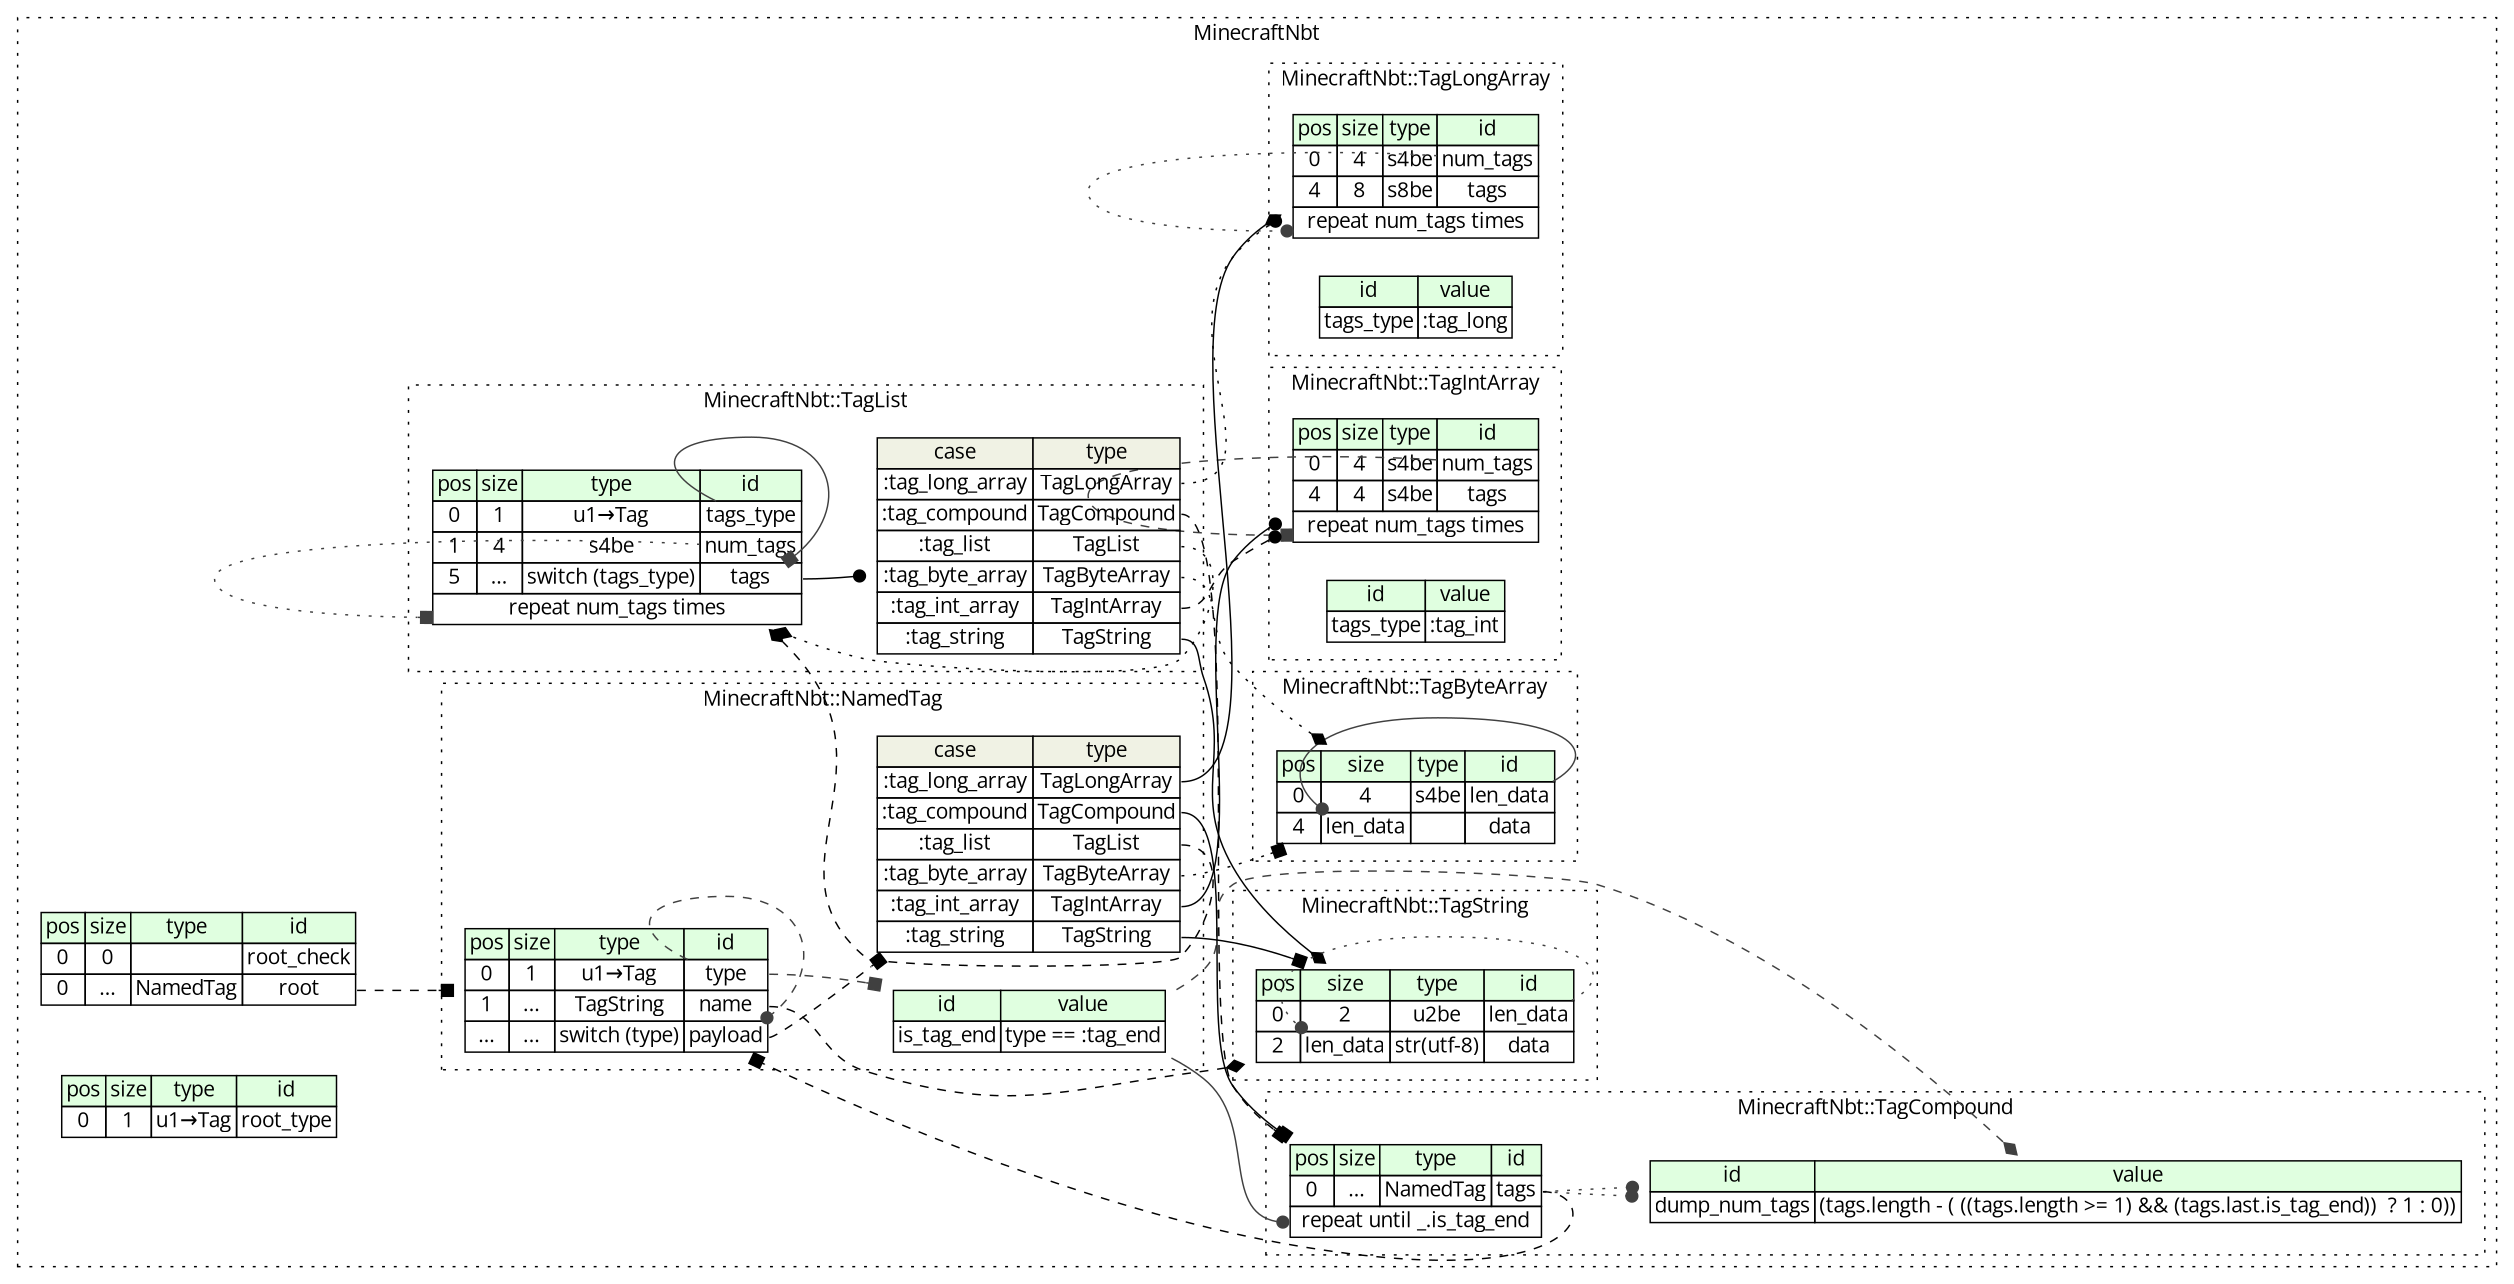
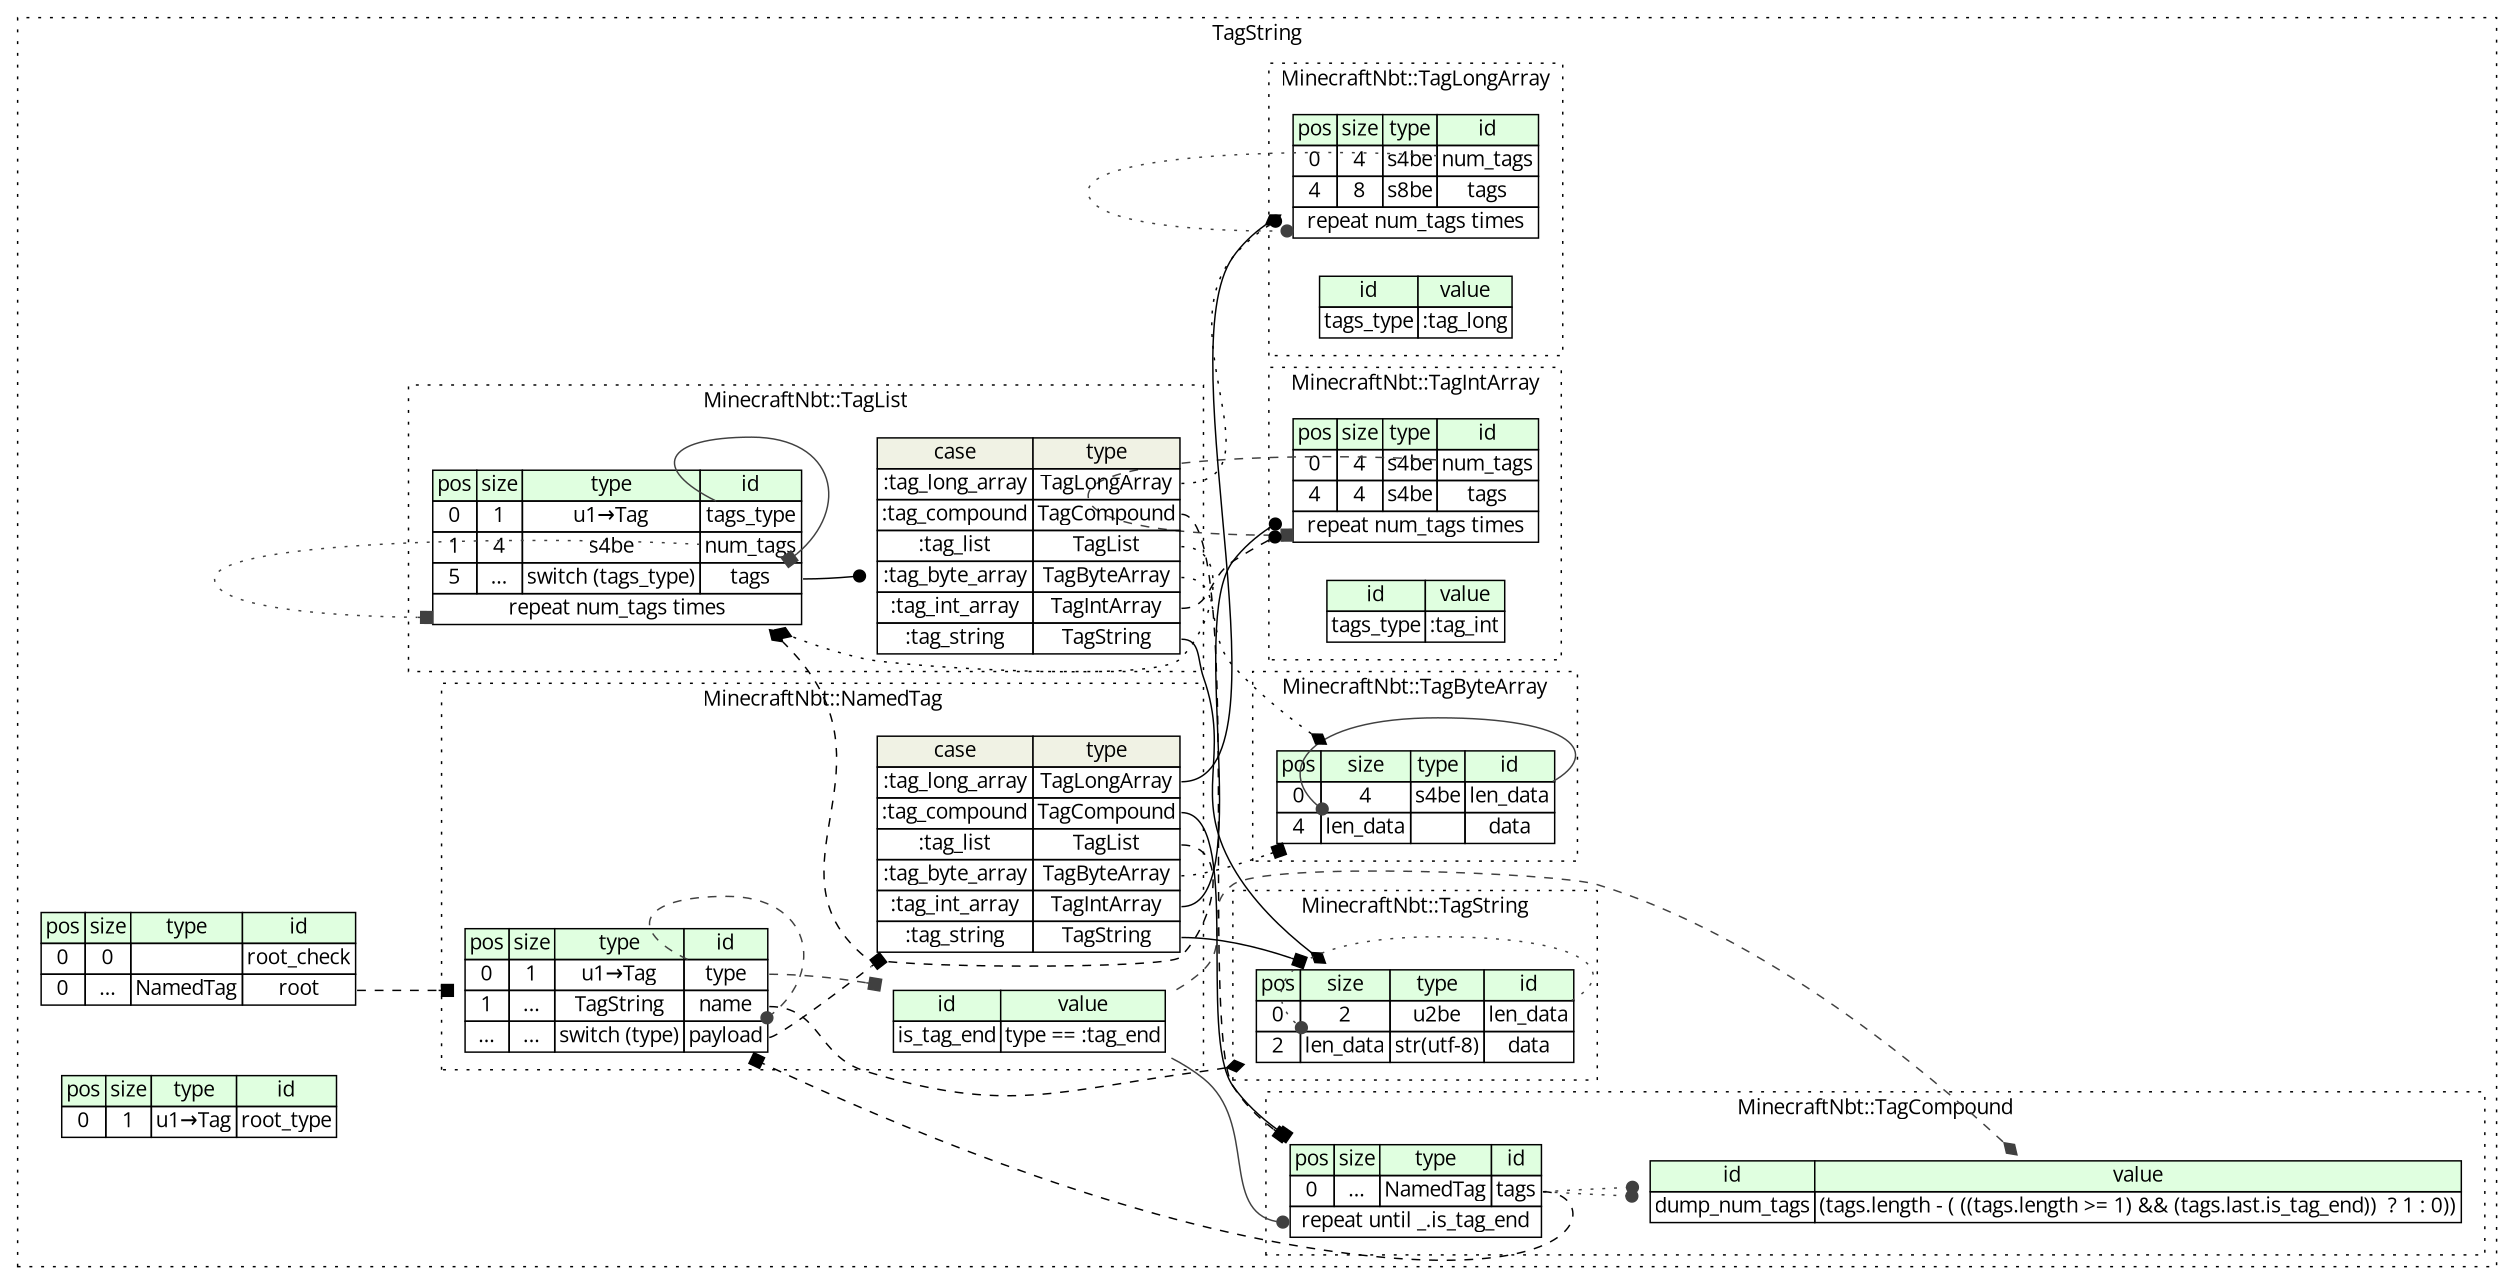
  digraph {
    rankdir=LR
    fontname="Open Sans"
    node [shape=plaintext fontname="Open Sans"]
    edge [tailport=tags_type style=dashed arrowhead=dot fontname="Open Sans"]
    n1 [label=<<TABLE BORDER="0" CELLBORDER="1" CELLSPACING="0"> 				<TR><TD BGCOLOR="#E0FFE0">pos</TD><TD BGCOLOR="#E0FFE0">size</TD><TD BGCOLOR="#E0FFE0">type</TD><TD BGCOLOR="#E0FFE0">id</TD></TR> 				<TR><TD PORT="num_tags_pos">0</TD><TD PORT="num_tags_size">4</TD><TD>s4be</TD><TD PORT="num_tags_type">num_tags</TD></TR> 				<TR><TD PORT="tags_pos">4</TD><TD PORT="tags_size">8</TD><TD>s8be</TD><TD PORT="tags_type">tags</TD></TR> 				<TR><TD COLSPAN="4" PORT="tags__repeat">repeat num_tags times</TD></TR> 			</TABLE>>]
    n2 [label=<<TABLE BORDER="0" CELLBORDER="1" CELLSPACING="0"> 				<TR><TD BGCOLOR="#E0FFE0">id</TD><TD BGCOLOR="#E0FFE0">value</TD></TR> 				<TR><TD>tags_type</TD><TD>:tag_long</TD></TR> 			</TABLE>>]
    n3 [label=<<TABLE BORDER="0" CELLBORDER="1" CELLSPACING="0"> 				<TR><TD BGCOLOR="#E0FFE0">pos</TD><TD BGCOLOR="#E0FFE0">size</TD><TD BGCOLOR="#E0FFE0">type</TD><TD BGCOLOR="#E0FFE0">id</TD></TR> 				<TR><TD PORT="len_data_pos">0</TD><TD PORT="len_data_size">4</TD><TD>s4be</TD><TD PORT="len_data_type">len_data</TD></TR> 				<TR><TD PORT="data_pos">4</TD><TD PORT="data_size">len_data</TD><TD></TD><TD PORT="data_type">data</TD></TR> 			</TABLE>>]
    n4 [label=<<TABLE BORDER="0" CELLBORDER="1" CELLSPACING="0"> 				<TR><TD BGCOLOR="#E0FFE0">pos</TD><TD BGCOLOR="#E0FFE0">size</TD><TD BGCOLOR="#E0FFE0">type</TD><TD BGCOLOR="#E0FFE0">id</TD></TR> 				<TR><TD PORT="num_tags_pos">0</TD><TD PORT="num_tags_size">4</TD><TD>s4be</TD><TD PORT="num_tags_type">num_tags</TD></TR> 				<TR><TD PORT="tags_pos">4</TD><TD PORT="tags_size">4</TD><TD>s4be</TD><TD PORT="tags_type">tags</TD></TR> 				<TR><TD COLSPAN="4" PORT="tags__repeat">repeat num_tags times</TD></TR> 			</TABLE>>]
    n5 [label=<<TABLE BORDER="0" CELLBORDER="1" CELLSPACING="0"> 				<TR><TD BGCOLOR="#E0FFE0">id</TD><TD BGCOLOR="#E0FFE0">value</TD></TR> 				<TR><TD>tags_type</TD><TD>:tag_int</TD></TR> 			</TABLE>>]
    n6 [label=<<TABLE BORDER="0" CELLBORDER="1" CELLSPACING="0"> 				<TR><TD BGCOLOR="#E0FFE0">pos</TD><TD BGCOLOR="#E0FFE0">size</TD><TD BGCOLOR="#E0FFE0">type</TD><TD BGCOLOR="#E0FFE0">id</TD></TR> 				<TR><TD PORT="tags_type_pos">0</TD><TD PORT="tags_type_size">1</TD><TD>u1→Tag</TD><TD PORT="tags_type_type">tags_type</TD></TR> 				<TR><TD PORT="num_tags_pos">1</TD><TD PORT="num_tags_size">4</TD><TD>s4be</TD><TD PORT="num_tags_type">num_tags</TD></TR> 				<TR><TD PORT="tags_pos">5</TD><TD PORT="tags_size">...</TD><TD>switch (tags_type)</TD><TD PORT="tags_type">tags</TD></TR> 				<TR><TD COLSPAN="4" PORT="tags__repeat">repeat num_tags times</TD></TR> 			</TABLE>>]
    n7 [label=<<TABLE BORDER="0" CELLBORDER="1" CELLSPACING="0"> 	<TR><TD BGCOLOR="#F0F2E4">case</TD><TD BGCOLOR="#F0F2E4">type</TD></TR> 	<TR><TD>:tag_long_array</TD><TD PORT="case0">TagLongArray</TD></TR> 	<TR><TD>:tag_compound</TD><TD PORT="case1">TagCompound</TD></TR> 	<TR><TD>:tag_list</TD><TD PORT="case2">TagList</TD></TR> 	<TR><TD>:tag_byte_array</TD><TD PORT="case3">TagByteArray</TD></TR> 	<TR><TD>:tag_int_array</TD><TD PORT="case4">TagIntArray</TD></TR> 	<TR><TD>:tag_string</TD><TD PORT="case5">TagString</TD></TR> </TABLE>>]
    n8 [label=<<TABLE BORDER="0" CELLBORDER="1" CELLSPACING="0"> 				<TR><TD BGCOLOR="#E0FFE0">pos</TD><TD BGCOLOR="#E0FFE0">size</TD><TD BGCOLOR="#E0FFE0">type</TD><TD BGCOLOR="#E0FFE0">id</TD></TR> 				<TR><TD PORT="len_data_pos">0</TD><TD PORT="len_data_size">2</TD><TD>u2be</TD><TD PORT="len_data_type">len_data</TD></TR> 				<TR><TD PORT="data_pos">2</TD><TD PORT="data_size">len_data</TD><TD>str(utf-8)</TD><TD PORT="data_type">data</TD></TR> 			</TABLE>>]
    n9 [label=<<TABLE BORDER="0" CELLBORDER="1" CELLSPACING="0"> 				<TR><TD BGCOLOR="#E0FFE0">pos</TD><TD BGCOLOR="#E0FFE0">size</TD><TD BGCOLOR="#E0FFE0">type</TD><TD BGCOLOR="#E0FFE0">id</TD></TR> 				<TR><TD PORT="tags_pos">0</TD><TD PORT="tags_size">...</TD><TD>NamedTag</TD><TD PORT="tags_type">tags</TD></TR> 				<TR><TD COLSPAN="4" PORT="tags__repeat">repeat until _.is_tag_end</TD></TR> 			</TABLE>>]
    n10 [label=<<TABLE BORDER="0" CELLBORDER="1" CELLSPACING="0"> 				<TR><TD BGCOLOR="#E0FFE0">id</TD><TD BGCOLOR="#E0FFE0">value</TD></TR> 				<TR><TD>dump_num_tags</TD><TD>(tags.length - ( ((tags.length &gt;= 1) &amp;&amp; (tags.last.is_tag_end))  ? 1 : 0))</TD></TR> 			</TABLE>>]
    n11 [label=<<TABLE BORDER="0" CELLBORDER="1" CELLSPACING="0"> 				<TR><TD BGCOLOR="#E0FFE0">pos</TD><TD BGCOLOR="#E0FFE0">size</TD><TD BGCOLOR="#E0FFE0">type</TD><TD BGCOLOR="#E0FFE0">id</TD></TR> 				<TR><TD PORT="type_pos">0</TD><TD PORT="type_size">1</TD><TD>u1→Tag</TD><TD PORT="type_type">type</TD></TR> 				<TR><TD PORT="name_pos">1</TD><TD PORT="name_size">...</TD><TD>TagString</TD><TD PORT="name_type">name</TD></TR> 				<TR><TD PORT="payload_pos">...</TD><TD PORT="payload_size">...</TD><TD>switch (type)</TD><TD PORT="payload_type">payload</TD></TR> 			</TABLE>>]
    n12 [label=<<TABLE BORDER="0" CELLBORDER="1" CELLSPACING="0"> 				<TR><TD BGCOLOR="#E0FFE0">id</TD><TD BGCOLOR="#E0FFE0">value</TD></TR> 				<TR><TD>is_tag_end</TD><TD>type == :tag_end</TD></TR> 			</TABLE>>]
    n13 [label=<<TABLE BORDER="0" CELLBORDER="1" CELLSPACING="0"> 	<TR><TD BGCOLOR="#F0F2E4">case</TD><TD BGCOLOR="#F0F2E4">type</TD></TR> 	<TR><TD>:tag_long_array</TD><TD PORT="case0">TagLongArray</TD></TR> 	<TR><TD>:tag_compound</TD><TD PORT="case1">TagCompound</TD></TR> 	<TR><TD>:tag_list</TD><TD PORT="case2">TagList</TD></TR> 	<TR><TD>:tag_byte_array</TD><TD PORT="case3">TagByteArray</TD></TR> 	<TR><TD>:tag_int_array</TD><TD PORT="case4">TagIntArray</TD></TR> 	<TR><TD>:tag_string</TD><TD PORT="case5">TagString</TD></TR> </TABLE>>]
    n14 [label=<<TABLE BORDER="0" CELLBORDER="1" CELLSPACING="0"> 			<TR><TD BGCOLOR="#E0FFE0">pos</TD><TD BGCOLOR="#E0FFE0">size</TD><TD BGCOLOR="#E0FFE0">type</TD><TD BGCOLOR="#E0FFE0">id</TD></TR> 			<TR><TD PORT="root_check_pos">0</TD><TD PORT="root_check_size">0</TD><TD></TD><TD PORT="root_check_type">root_check</TD></TR> 			<TR><TD PORT="root_pos">0</TD><TD PORT="root_size">...</TD><TD>NamedTag</TD><TD PORT="root_type">root</TD></TR> 		</TABLE>>]
    n15 [label=<<TABLE BORDER="0" CELLBORDER="1" CELLSPACING="0"> 			<TR><TD BGCOLOR="#E0FFE0">pos</TD><TD BGCOLOR="#E0FFE0">size</TD><TD BGCOLOR="#E0FFE0">type</TD><TD BGCOLOR="#E0FFE0">id</TD></TR> 			<TR><TD PORT="root_type_pos">0</TD><TD PORT="root_type_size">1</TD><TD>u1→Tag</TD><TD PORT="root_type_type">root_type</TD></TR> 		</TABLE>>]
    subgraph cluster_1 {
-     label=MinecraftNbt
+     label=TagString
      style=dotted
      n14
      n15
      subgraph cluster_2 {
        label="MinecraftNbt::TagLongArray"
        style=dotted
        n1
        n2
      }
      subgraph cluster_3 {
        label="MinecraftNbt::TagByteArray"
        style=dotted
        n3
      }
      subgraph cluster_4 {
        label="MinecraftNbt::TagIntArray"
        style=dotted
        n4
        n5
      }
      subgraph cluster_5 {
        label="MinecraftNbt::TagList"
        style=dotted
        n6
        n7
      }
      subgraph cluster_6 {
        label="MinecraftNbt::TagString"
        style=dotted
        n8
      }
      subgraph cluster_7 {
        label="MinecraftNbt::TagCompound"
        style=dotted
        n9
        n10
      }
      subgraph cluster_8 {
        label="MinecraftNbt::NamedTag"
        style=dotted
        n11
        n12
        n13
      }
    }
    n1 -> n1 [color="#404040" headport=tags__repeat tailport=num_tags_type style=dotted]
    n3 -> n3 [color="#404040" headport=data_size tailport=len_data_type style=solid]
    n4 -> n4 [color="#404040" headport=tags__repeat tailport=num_tags_type arrowhead=box]
    n6 -> n6 [color="#404040" headport=tags_type tailport=tags_type_type style=solid arrowhead=box]
    n6 -> n6 [color="#404040" headport=tags__repeat tailport=num_tags_type style=dotted arrowhead=box]
    n6 -> n7 [style=solid]
    n7 -> n1 [style=dotted tailport=case0]
    n7 -> n3 [style=dotted tailport=case3 arrowhead=diamond]
    n7 -> n4 [tailport=case4]
    n7 -> n6 [style=dotted tailport=case2 arrowhead=diamond]
    n7 -> n8 [style=solid tailport=case5 arrowhead=diamond]
    n7 -> n9 [tailport=case1 arrowhead=box]
    n8 -> n8 [color="#404040" headport=data_size tailport=len_data_type style=dotted]
    n9 -> n10 [color="#404040" style=dotted]
    n9 -> n10 [color="#404040" style=dotted]
    n9 -> n11 [arrowhead=box]
    n11 -> n8 [tailport=name_type arrowhead=diamond]
    n11 -> n11 [color="#404040" headport=payload_type tailport=type_type]
    n11 -> n12 [color="#404040" tailport=type_type arrowhead=box]
    n11 -> n13 [tailport=payload_type arrowhead=box]
    n12 -> n9 [color="#404040" headport=tags__repeat tailport=is_tag_end_type style=solid]
    n12 -> n10 [color="#404040" tailport=is_tag_end_type arrowhead=diamond]
    n13 -> n1 [style=solid tailport=case0 arrowhead=diamond]
    n13 -> n3 [style=dotted tailport=case3 arrowhead=box]
    n13 -> n4 [style=solid tailport=case4]
    n13 -> n6 [tailport=case2 arrowhead=diamond]
    n13 -> n8 [style=solid tailport=case5 arrowhead=box]
    n13 -> n9 [style=solid tailport=case1 arrowhead=box]
    n14 -> n11 [tailport=root_type arrowhead=box]
  }
